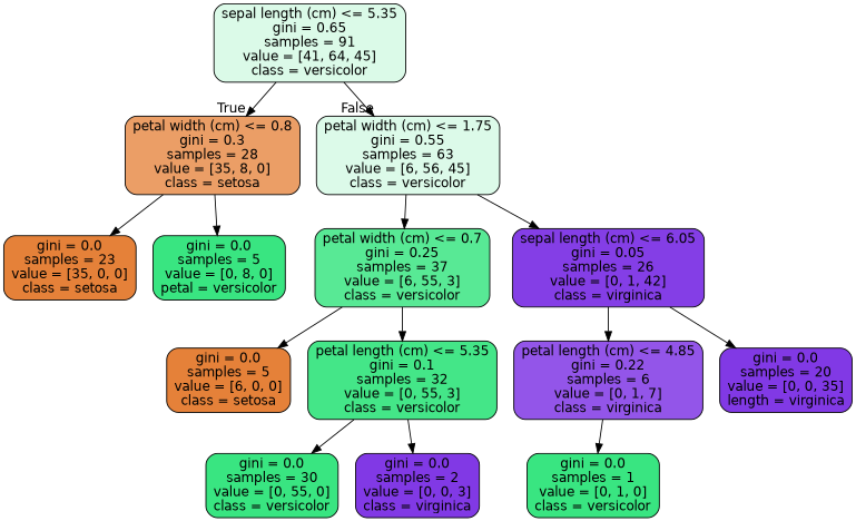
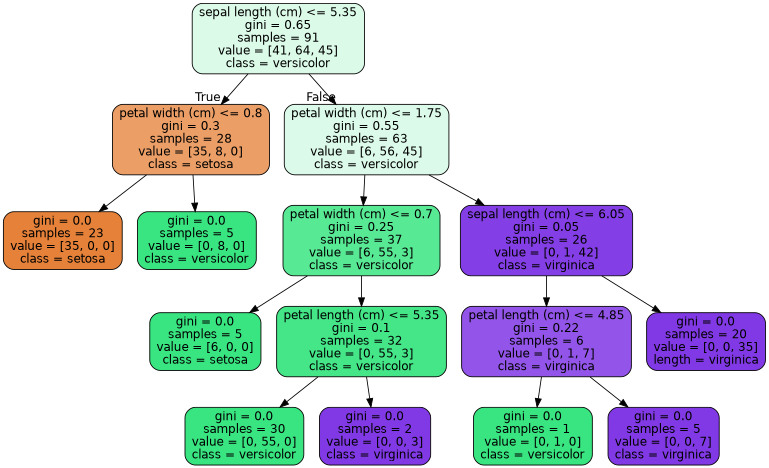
  digraph {
    node [color=black fillcolor="#39e581" fontname=helvetica shape=box style="filled, rounded"]
    edge [fontname=helvetica]
    n1 [fillcolor="#dbfae8" label="sepal length (cm) <= 5.35\ngini = 0.65\nsamples = 91\nvalue = [41, 64, 45]\nclass = versicolor"]
    n2 [fillcolor="#eb9e66" label="petal width (cm) <= 0.8\ngini = 0.3\nsamples = 28\nvalue = [35, 8, 0]\nclass = setosa"]
    n3 [fillcolor="#dcfae9" label="petal width (cm) <= 1.75\ngini = 0.55\nsamples = 63\nvalue = [6, 56, 45]\nclass = versicolor"]
    n4 [fillcolor="#e58139" label="gini = 0.0\nsamples = 23\nvalue = [35, 0, 0]\nclass = setosa"]
-   n5 [label="gini = 0.0\nsamples = 5\nvalue = [0, 8, 0]\npetal = versicolor"]
+   n5 [label="gini = 0.0\nsamples = 5\nvalue = [0, 8, 0]\nclass = versicolor"]
    n6 [fillcolor="#58e995" label="petal width (cm) <= 0.7\ngini = 0.25\nsamples = 37\nvalue = [6, 55, 3]\nclass = versicolor"]
    n7 [fillcolor="#843ee6" label="sepal length (cm) <= 6.05\ngini = 0.05\nsamples = 26\nvalue = [0, 1, 42]\nclass = virginica"]
-   n8 [fillcolor="#e58139" label="gini = 0.0\nsamples = 5\nvalue = [6, 0, 0]\nclass = setosa"]
+   n8 [label="gini = 0.0\nsamples = 5\nvalue = [6, 0, 0]\nclass = setosa"]
    n9 [fillcolor="#44e688" label="petal length (cm) <= 5.35\ngini = 0.1\nsamples = 32\nvalue = [0, 55, 3]\nclass = versicolor"]
    n10 [fillcolor="#9355e9" label="petal length (cm) <= 4.85\ngini = 0.22\nsamples = 6\nvalue = [0, 1, 7]\nclass = virginica"]
    n11 [fillcolor="#8139e5" label="gini = 0.0\nsamples = 20\nvalue = [0, 0, 35]\nlength = virginica"]
    n12 [label="gini = 0.0\nsamples = 30\nvalue = [0, 55, 0]\nclass = versicolor"]
    n13 [fillcolor="#8139e5" label="gini = 0.0\nsamples = 2\nvalue = [0, 0, 3]\nclass = virginica"]
    n14 [label="gini = 0.0\nsamples = 1\nvalue = [0, 1, 0]\nclass = versicolor"]
+   n15 [fillcolor="#8139e5" label="gini = 0.0\nsamples = 5\nvalue = [0, 0, 7]\nclass = virginica"]
    n1 -> n2 [headlabel=True labelangle=45 labeldistance=2.5]
    n1 -> n3 [headlabel=False labelangle=-45 labeldistance=2.5]
    n2 -> n4
    n2 -> n5
    n3 -> n6
    n3 -> n7
    n6 -> n8
    n6 -> n9
    n7 -> n10
    n7 -> n11
    n9 -> n12
    n9 -> n13
    n10 -> n14
+   n10 -> n15
  }
